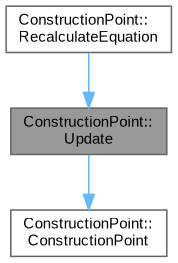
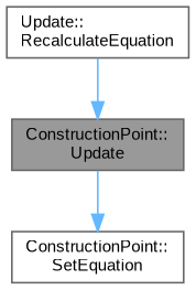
  digraph {
    fontname="Liberation Sans"
    rankdir=TB
    node [color=grey40 fillcolor=white fontname="Liberation Sans" fontsize=10 shape=box style=filled]
    edge [color=steelblue1 fontname="Liberation Sans" fontsize=10 labelfontname=Helvetica labelfontsize=10 style=solid]
    n1 [color=gray40 fillcolor=grey60 fontcolor=black height=0.2 label="ConstructionPoint::\lUpdate" width=0.4]
-   n2 [height=0.2 label="ConstructionPoint::\lConstructionPoint" width=0.4]
-   n3 [height=0.2 label="ConstructionPoint::\lRecalculateEquation" width=0.4]
+   n2 [height=0.2 label="ConstructionPoint::\lSetEquation" width=0.4]
+   n3 [height=0.2 label="Update::\lRecalculateEquation" width=0.4]
    n1 -> n2
    n3 -> n1
  }
